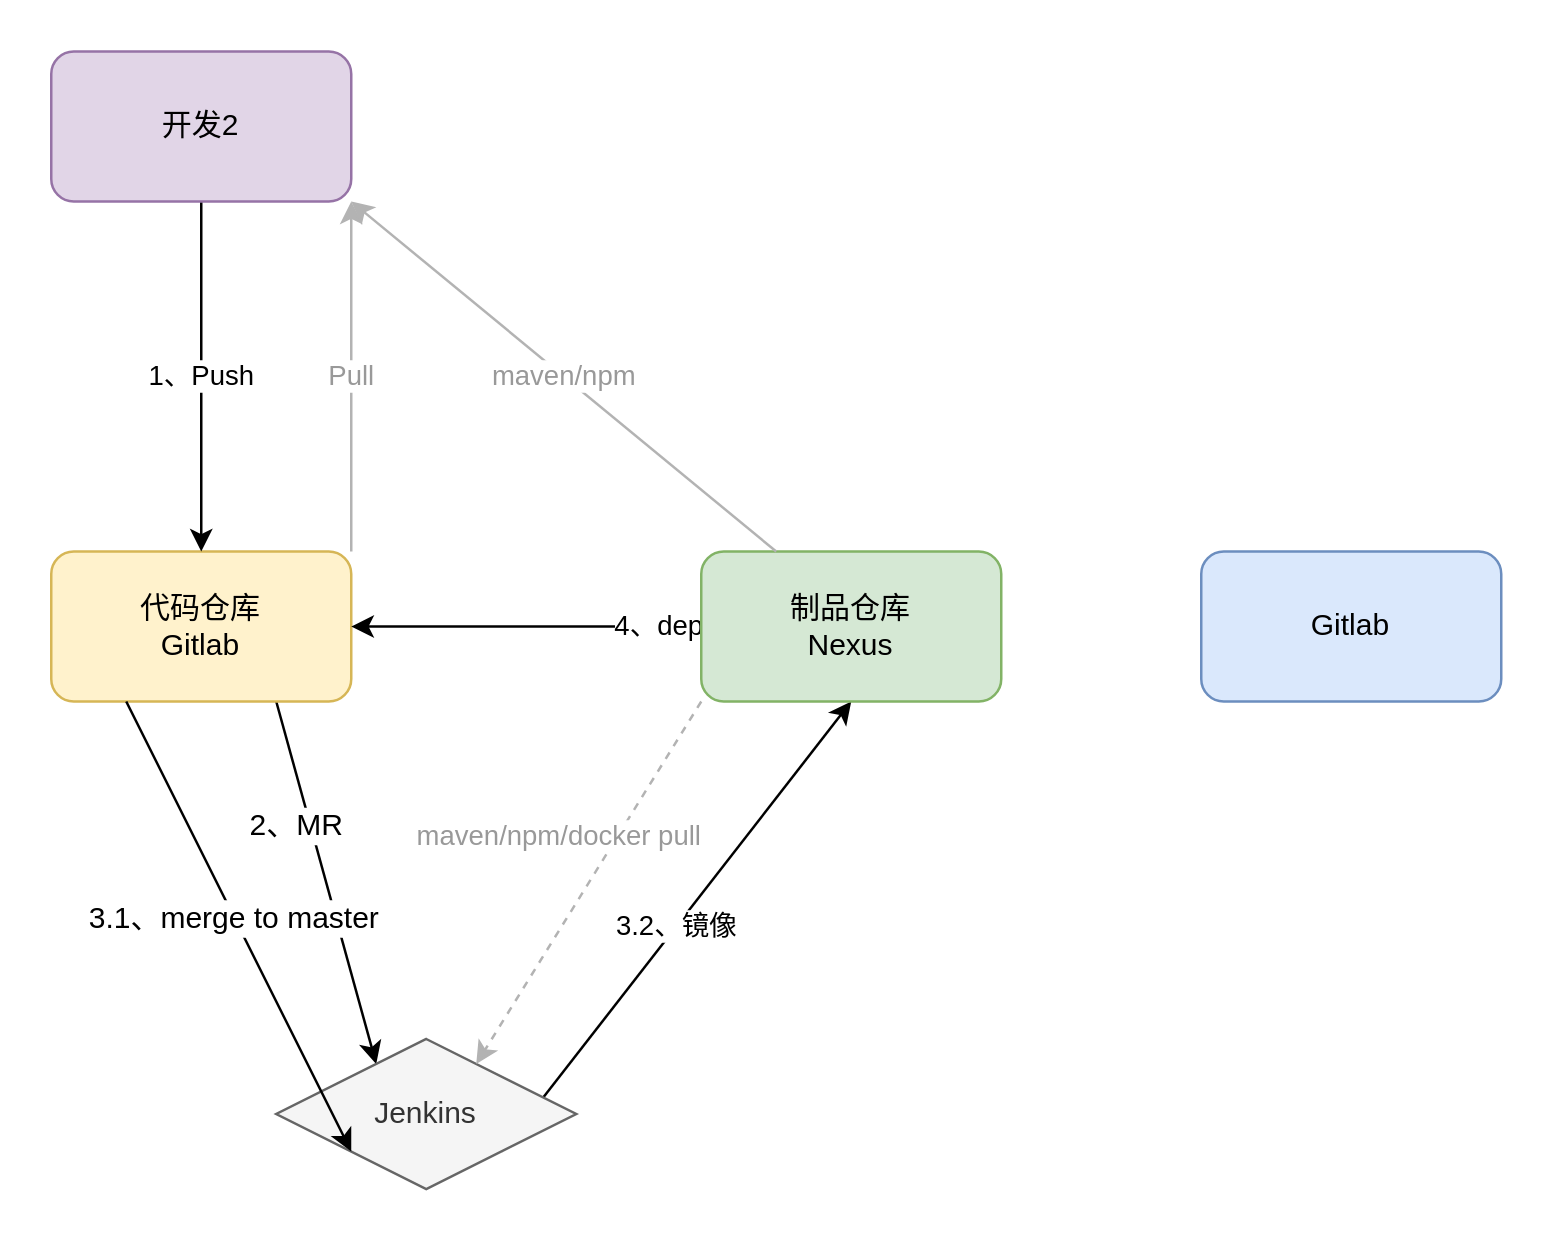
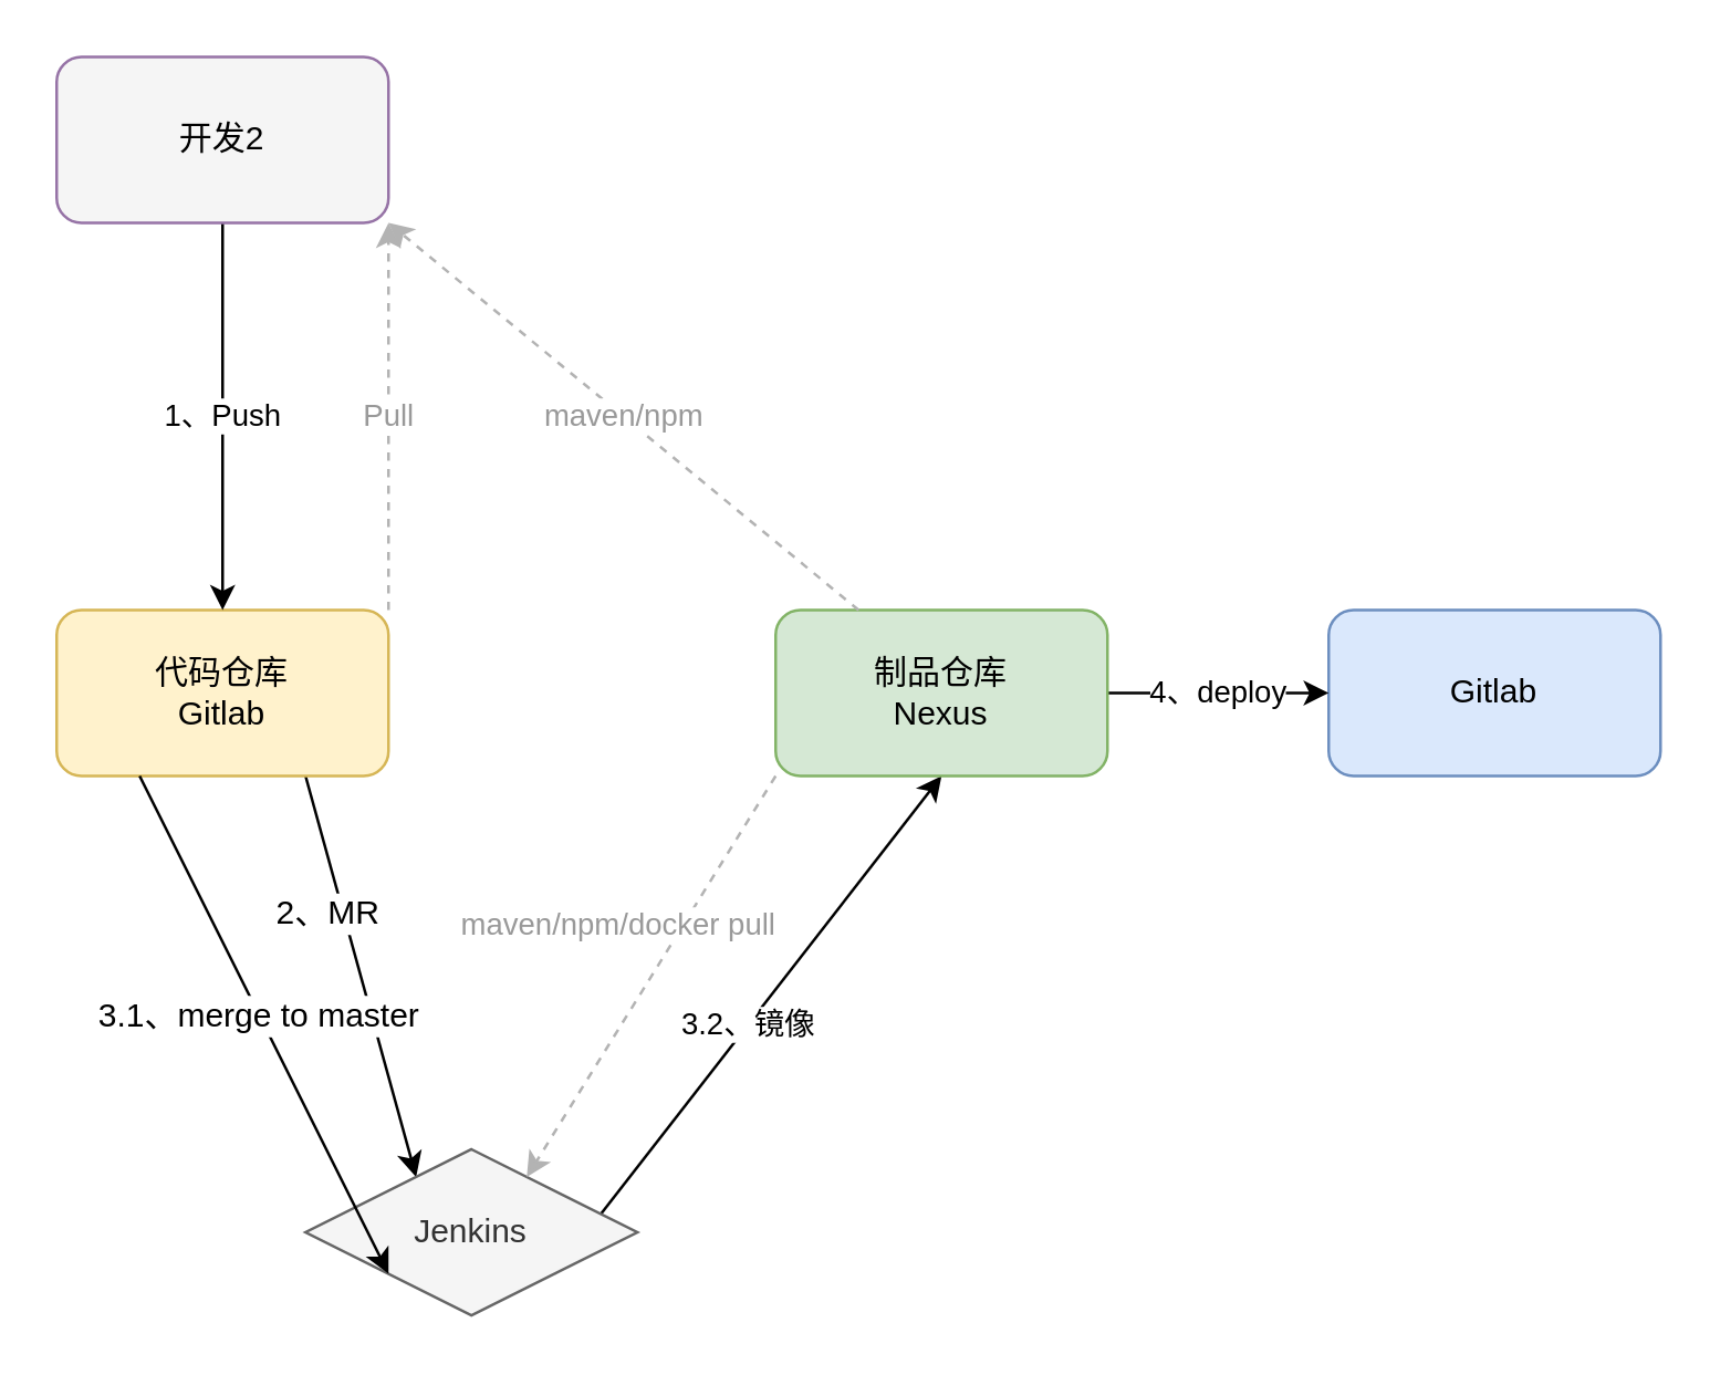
  <mxCell id="0" />
  <mxCell id="1" parent="0" />
  <mxCell id="2" style="edgeStyle=none;rounded=0;orthogonalLoop=1;jettySize=auto;html=1;entryX=0.25;entryY=0;entryDx=0;entryDy=0;exitX=0.75;exitY=1;exitDx=0;exitDy=0;" parent="1" source="4" target="6" edge="1"><mxGeometry relative="1" as="geometry"><mxPoint x="100" y="281" as="sourcePoint" /></mxGeometry></mxCell>
  <mxCell id="3" value="2、MR" style="text;html=1;align=center;verticalAlign=middle;resizable=0;points=[];labelBackgroundColor=#ffffff;" parent="2" vertex="1" connectable="0"><mxGeometry x="-0.169" y="-2" relative="1" as="geometry"><mxPoint x="-7.2" y="-10.36" as="offset" /></mxGeometry></mxCell>
  <mxCell id="4" value="代码仓库&lt;br&gt;Gitlab" style="rounded=1;whiteSpace=wrap;html=1;fillColor=#fff2cc;strokeColor=#d6b656;" parent="1" vertex="1"><mxGeometry x="20" y="220" width="120" height="60" as="geometry" /></mxCell>
  <mxCell id="5" value="3.2、镜像" style="rounded=0;orthogonalLoop=1;jettySize=auto;html=1;exitX=1;exitY=1;exitDx=0;exitDy=0;entryX=0.5;entryY=1;entryDx=0;entryDy=0;" parent="1" source="6" target="9" edge="1"><mxGeometry relative="1" as="geometry" /></mxCell>
  <mxCell id="6" value="Jenkins" style="rhombus;whiteSpace=wrap;html=1;fillColor=#f5f5f5;strokeColor=#666666;fontColor=#333333;" parent="1" vertex="1"><mxGeometry x="110" y="415" width="120" height="60" as="geometry" /></mxCell>
  <mxCell id="7" value="Gitlab" style="rounded=1;whiteSpace=wrap;html=1;fillColor=#dae8fc;strokeColor=#6c8ebf;" parent="1" vertex="1"><mxGeometry x="480" y="220" width="120" height="60" as="geometry" /></mxCell>
- <mxCell id="8" value="4、deploy" style="edgeStyle=none;rounded=0;orthogonalLoop=1;jettySize=auto;html=1;exitX=1;exitY=0.5;exitDx=0;exitDy=0;" parent="1" source="9" target="4" edge="1"><mxGeometry relative="1" as="geometry" /></mxCell>
+ <mxCell id="8" value="4、deploy" style="edgeStyle=none;rounded=0;orthogonalLoop=1;jettySize=auto;html=1;exitX=1;exitY=0.5;exitDx=0;exitDy=0;" parent="1" source="9" target="7" edge="1"><mxGeometry relative="1" as="geometry" /></mxCell>
  <mxCell id="9" value="制品仓库&lt;br&gt;Nexus" style="rounded=1;whiteSpace=wrap;html=1;fillColor=#d5e8d4;strokeColor=#82b366;" parent="1" vertex="1"><mxGeometry x="280" y="220" width="120" height="60" as="geometry" /></mxCell>
  <mxCell id="10" value="1、Push" style="edgeStyle=orthogonalEdgeStyle;rounded=0;orthogonalLoop=1;jettySize=auto;html=1;" parent="1" source="11" edge="1"><mxGeometry relative="1" as="geometry"><mxPoint x="80" y="220" as="targetPoint" /></mxGeometry></mxCell>
- <mxCell id="11" value="开发2" style="rounded=1;whiteSpace=wrap;html=1;fillColor=#e1d5e7;strokeColor=#9673a6;" parent="1" vertex="1"><mxGeometry x="20" y="20" width="120" height="60" as="geometry" /></mxCell>
+ <mxCell id="11" value="开发2" style="rounded=1;whiteSpace=wrap;html=1;fillColor=#f5f5f5;strokeColor=#9673a6;" parent="1" vertex="1"><mxGeometry x="20" y="20" width="120" height="60" as="geometry" /></mxCell>
  <mxCell id="12" style="edgeStyle=none;rounded=0;orthogonalLoop=1;jettySize=auto;html=1;exitX=0.25;exitY=1;exitDx=0;exitDy=0;entryX=0;entryY=1;entryDx=0;entryDy=0;" parent="1" source="4" target="6" edge="1"><mxGeometry relative="1" as="geometry"><mxPoint x="90" y="230" as="sourcePoint" /><mxPoint x="220" y="130" as="targetPoint" /></mxGeometry></mxCell>
  <mxCell id="13" value="3.1、merge to master" style="text;html=1;align=center;verticalAlign=middle;resizable=0;points=[];labelBackgroundColor=#ffffff;" parent="12" vertex="1" connectable="0"><mxGeometry x="-0.169" y="-2" relative="1" as="geometry"><mxPoint x="6.87" y="10.31" as="offset" /></mxGeometry></mxCell>
- <mxCell id="14" value="Pull" style="edgeStyle=orthogonalEdgeStyle;rounded=0;orthogonalLoop=1;jettySize=auto;html=1;entryX=1;entryY=1;entryDx=0;entryDy=0;dashed=0;strokeColor=#B3B3B3;fontColor=#999999;exitX=1;exitY=0;exitDx=0;exitDy=0;" parent="1" source="4" target="11" edge="1"><mxGeometry relative="1" as="geometry"><mxPoint x="-40" y="260" as="sourcePoint" /><mxPoint x="80" y="385" as="targetPoint" /><Array as="points" /></mxGeometry></mxCell>
+ <mxCell id="14" value="Pull" style="edgeStyle=orthogonalEdgeStyle;rounded=0;orthogonalLoop=1;jettySize=auto;html=1;entryX=1;entryY=1;entryDx=0;entryDy=0;dashed=1;strokeColor=#B3B3B3;fontColor=#999999;exitX=1;exitY=0;exitDx=0;exitDy=0;" parent="1" source="4" target="11" edge="1"><mxGeometry relative="1" as="geometry"><mxPoint x="-40" y="260" as="sourcePoint" /><mxPoint x="80" y="385" as="targetPoint" /><Array as="points" /></mxGeometry></mxCell>
  <mxCell id="15" value="maven/npm/docker pull" style="rounded=0;orthogonalLoop=1;jettySize=auto;html=1;exitX=0;exitY=1;exitDx=0;exitDy=0;entryX=0.75;entryY=0;entryDx=0;entryDy=0;dashed=1;strokeColor=#B3B3B3;fontColor=#999999;" parent="1" source="9" target="6" edge="1"><mxGeometry x="-0.111" y="-20" relative="1" as="geometry"><mxPoint x="30" y="230" as="sourcePoint" /><mxPoint x="-40" y="230" as="targetPoint" /><mxPoint as="offset" /></mxGeometry></mxCell>
- <mxCell id="16" value="maven/npm" style="rounded=0;orthogonalLoop=1;jettySize=auto;html=1;entryX=1;entryY=1;entryDx=0;entryDy=0;dashed=0;strokeColor=#B3B3B3;fontColor=#999999;exitX=0.25;exitY=0;exitDx=0;exitDy=0;" parent="1" source="9" target="11" edge="1"><mxGeometry relative="1" as="geometry"><mxPoint x="120" y="230" as="sourcePoint" /><mxPoint x="120" y="50" as="targetPoint" /></mxGeometry></mxCell>
+ <mxCell id="16" value="maven/npm" style="rounded=0;orthogonalLoop=1;jettySize=auto;html=1;entryX=1;entryY=1;entryDx=0;entryDy=0;dashed=1;strokeColor=#B3B3B3;fontColor=#999999;exitX=0.25;exitY=0;exitDx=0;exitDy=0;" parent="1" source="9" target="11" edge="1"><mxGeometry relative="1" as="geometry"><mxPoint x="120" y="230" as="sourcePoint" /><mxPoint x="120" y="50" as="targetPoint" /></mxGeometry></mxCell>
